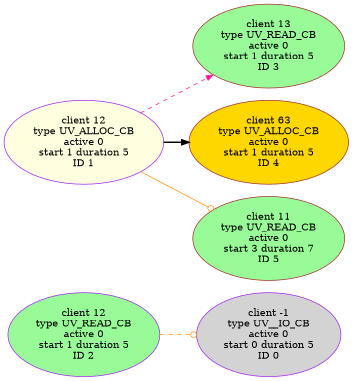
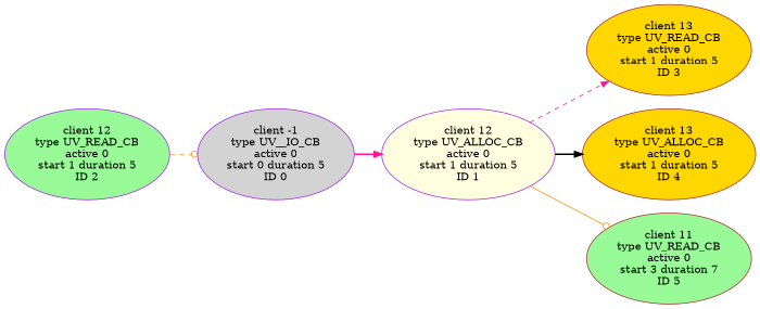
  digraph {
    rankdir=LR
    node [color=purple fillcolor=gold style=filled]
    edge [arrowhead=normal color=deeppink style=bold]
    n1 [fillcolor=lightgrey height=1.6303 label="client -1\ntype UV__IO_CB\nactive 0\nstart 0 duration 5\nID 0" width=2.2781]
    n2 [fillcolor=lightyellow height=1.6303 label="client 12\ntype UV_ALLOC_CB\nactive 0\nstart 1 duration 5\nID 1" width=2.736]
-   n3 [color=brown fillcolor=palegreen height=1.6303 label="client 13\ntype UV_READ_CB\nactive 0\nstart 1 duration 5\nID 3" width=2.5643]
-   n4 [color=brown height=1.6303 label="client 63\ntype UV_ALLOC_CB\nactive 0\nstart 1 duration 5\nID 4" width=2.736]
+   n3 [color=brown height=1.6303 label="client 13\ntype UV_READ_CB\nactive 0\nstart 1 duration 5\nID 3" width=2.5643]
+   n4 [color=brown height=1.6303 label="client 13\ntype UV_ALLOC_CB\nactive 0\nstart 1 duration 5\nID 4" width=2.736]
    n5 [color=brown fillcolor=palegreen height=1.6303 label="client 11\ntype UV_READ_CB\nactive 0\nstart 3 duration 7\nID 5" width=2.5643]
    n6 [fillcolor=palegreen height=1.6303 label="client 12\ntype UV_READ_CB\nactive 0\nstart 1 duration 5\nID 2" width=2.5643]
+   n1 -> n2
    n2 -> n3 [style=dashed]
    n2 -> n4 [color=black]
    n2 -> n5 [arrowhead=odot color=darkorange style=solid]
    n6 -> n1 [arrowhead=odot color=darkorange style=dashed]
  }
